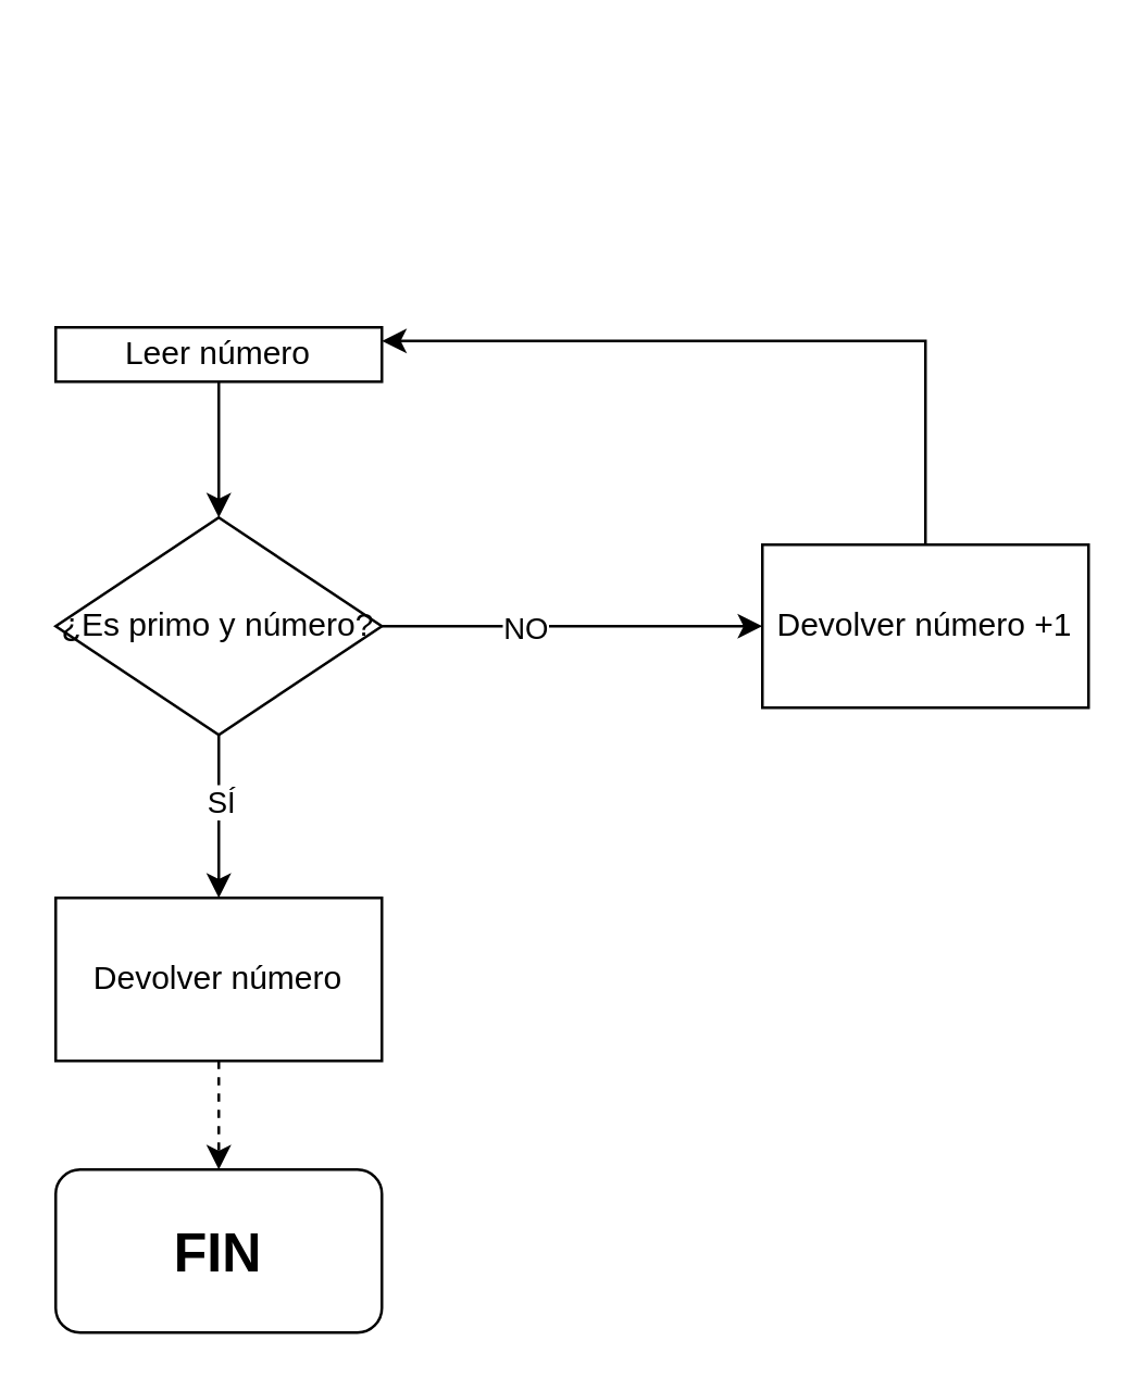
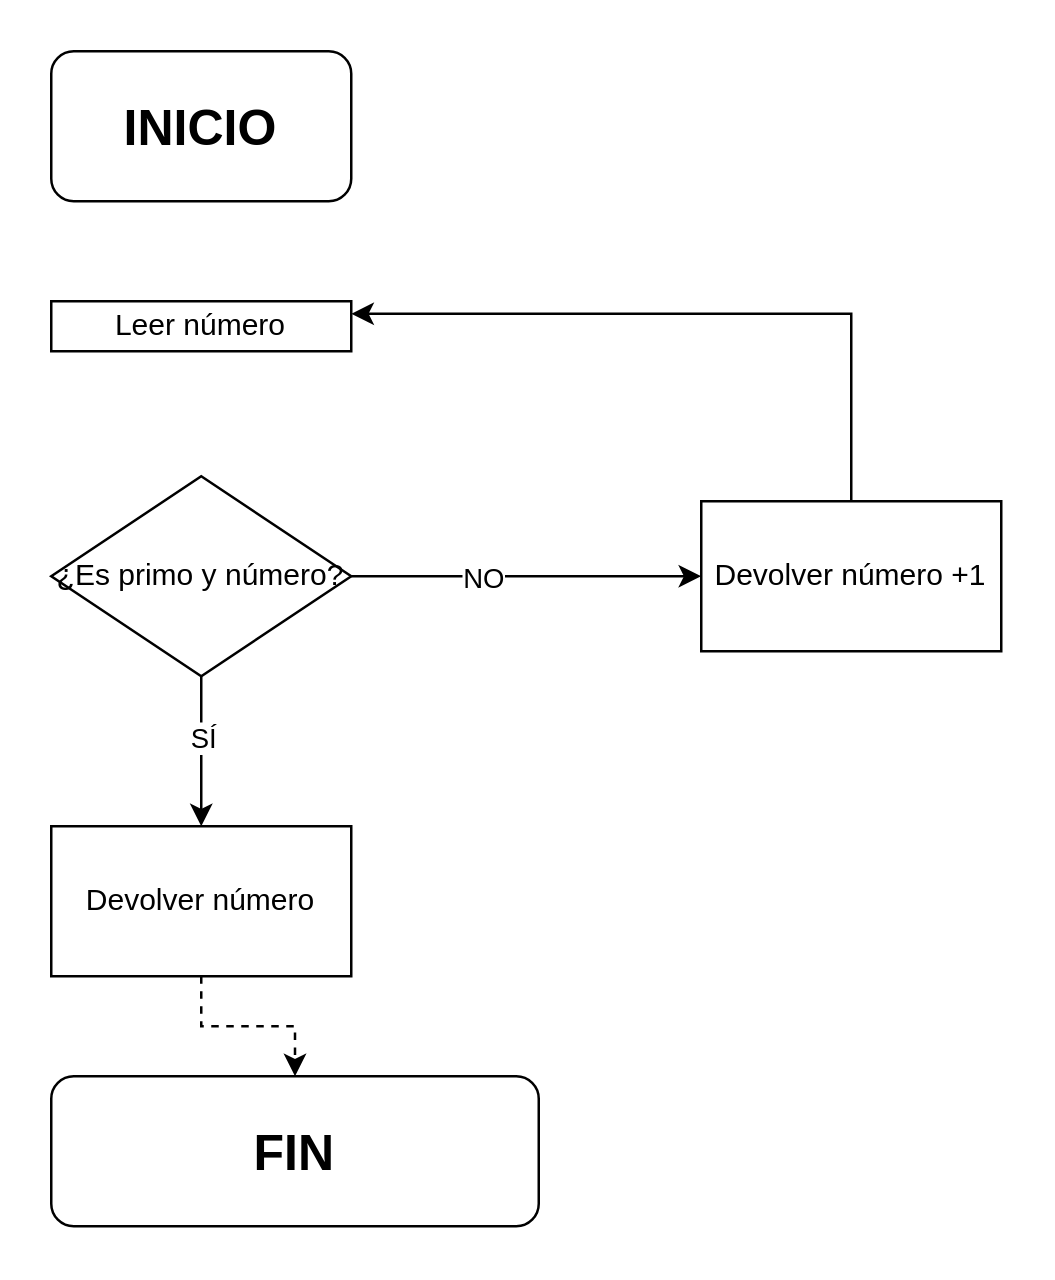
  <mxCell id="0" />
  <mxCell id="1" parent="0" />
- <mxCell id="3" value="&lt;b&gt;&lt;font style=&quot;font-size: 20px&quot;&gt;FIN&lt;/font&gt;&lt;/b&gt;" style="rounded=1;whiteSpace=wrap;html=1;" vertex="1" parent="1"><mxGeometry x="20" y="430" width="120" height="60" as="geometry" /></mxCell>
- <mxCell id="4" value="" style="edgeStyle=orthogonalEdgeStyle;rounded=0;orthogonalLoop=1;jettySize=auto;html=1;" edge="1" parent="1" source="5" target="12"><mxGeometry relative="1" as="geometry" /></mxCell>
+ <mxCell id="2" value="&lt;b&gt;&lt;font style=&quot;font-size: 20px&quot;&gt;INICIO&lt;/font&gt;&lt;/b&gt;" style="rounded=1;whiteSpace=wrap;html=1;" vertex="1" parent="1"><mxGeometry x="20" y="20" width="120" height="60" as="geometry" /></mxCell>
+ <mxCell id="3" value="&lt;b&gt;&lt;font style=&quot;font-size: 20px&quot;&gt;FIN&lt;/font&gt;&lt;/b&gt;" style="rounded=1;whiteSpace=wrap;html=1;" vertex="1" parent="1"><mxGeometry x="20" y="430" width="195" height="60" as="geometry" /></mxCell>
  <mxCell id="5" value="Leer número" style="rounded=0;whiteSpace=wrap;html=1;" vertex="1" parent="1"><mxGeometry x="20" y="120" width="120" height="20" as="geometry" /></mxCell>
  <mxCell id="6" style="edgeStyle=orthogonalEdgeStyle;rounded=0;orthogonalLoop=1;jettySize=auto;html=1;entryX=1;entryY=0.25;entryDx=0;entryDy=0;" edge="1" parent="1" source="7" target="5"><mxGeometry relative="1" as="geometry"><Array as="points"><mxPoint x="340" y="125" /></Array></mxGeometry></mxCell>
  <mxCell id="7" value="Devolver número +1" style="rounded=0;whiteSpace=wrap;html=1;" vertex="1" parent="1"><mxGeometry x="280" y="200" width="120" height="60" as="geometry" /></mxCell>
  <mxCell id="8" style="edgeStyle=orthogonalEdgeStyle;rounded=0;orthogonalLoop=1;jettySize=auto;html=1;entryX=0.5;entryY=0;entryDx=0;entryDy=0;" edge="1" parent="1" source="12" target="14"><mxGeometry relative="1" as="geometry" /></mxCell>
  <mxCell id="9" value="SÍ" style="edgeLabel;html=1;align=center;verticalAlign=middle;resizable=0;points=[];" vertex="1" connectable="0" parent="8"><mxGeometry x="-0.2" y="2" relative="1" as="geometry"><mxPoint x="-2" as="offset" /></mxGeometry></mxCell>
  <mxCell id="10" style="edgeStyle=orthogonalEdgeStyle;rounded=0;orthogonalLoop=1;jettySize=auto;html=1;entryX=0;entryY=0.5;entryDx=0;entryDy=0;" edge="1" parent="1" source="12" target="7"><mxGeometry relative="1" as="geometry" /></mxCell>
  <mxCell id="11" value="NO" style="edgeLabel;html=1;align=center;verticalAlign=middle;resizable=0;points=[];" vertex="1" connectable="0" parent="10"><mxGeometry x="-0.257" relative="1" as="geometry"><mxPoint as="offset" /></mxGeometry></mxCell>
  <mxCell id="12" value="¿Es primo y número?" style="rhombus;whiteSpace=wrap;html=1;rounded=0;" vertex="1" parent="1"><mxGeometry x="20" y="190" width="120" height="80" as="geometry" /></mxCell>
  <mxCell id="13" style="edgeStyle=orthogonalEdgeStyle;rounded=0;orthogonalLoop=1;jettySize=auto;html=1;entryX=0.5;entryY=0;entryDx=0;entryDy=0;dashed=1;" edge="1" parent="1" source="14" target="3"><mxGeometry relative="1" as="geometry" /></mxCell>
  <mxCell id="14" value="Devolver número" style="rounded=0;whiteSpace=wrap;html=1;" vertex="1" parent="1"><mxGeometry x="20" y="330" width="120" height="60" as="geometry" /></mxCell>
